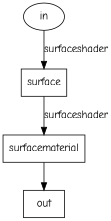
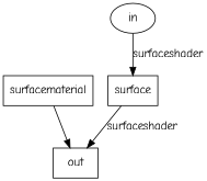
  digraph {
    fontname="Comic Neue"
    rankdir=TB
    node [fontname="Comic Neue" shape=box]
    edge [fontname="Comic Neue"]
    n1 [label=surfacematerial]
    n2 [label=out]
    n3 [label=surface]
    n4 [label=in shape=ellipse]
    n1 -> n2
-   n3 -> n1 [label=surfaceshader]
+   n3 -> n2 [label=surfaceshader]
    n4 -> n3 [label=surfaceshader]
  }
